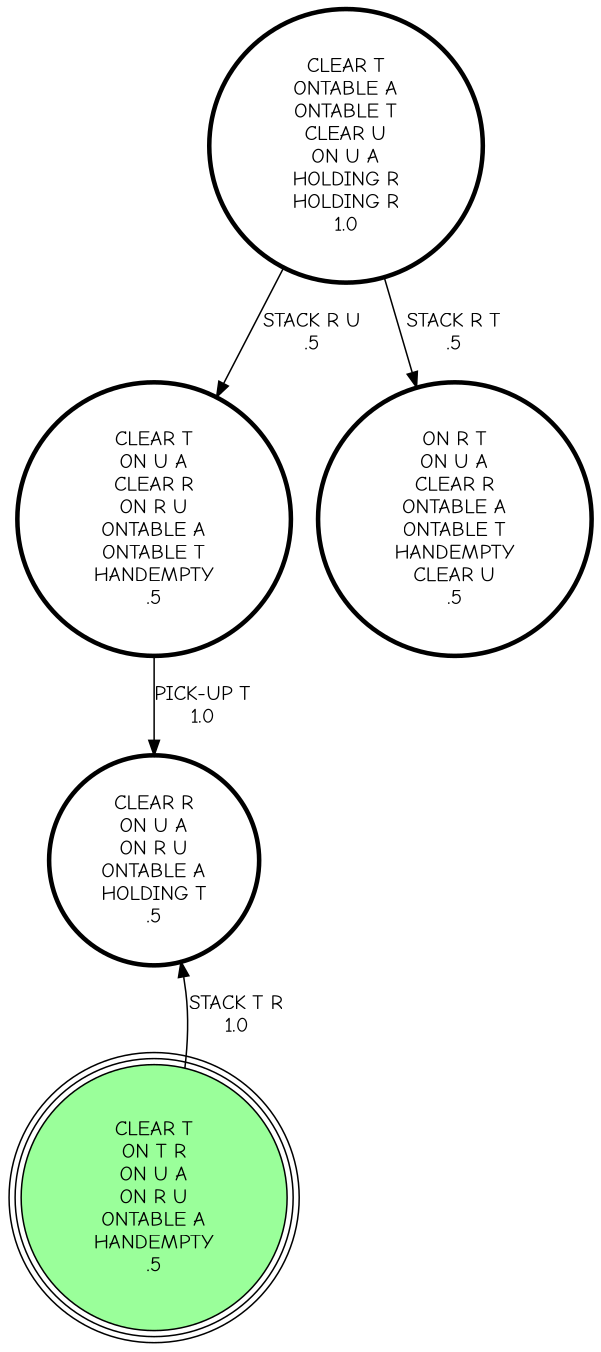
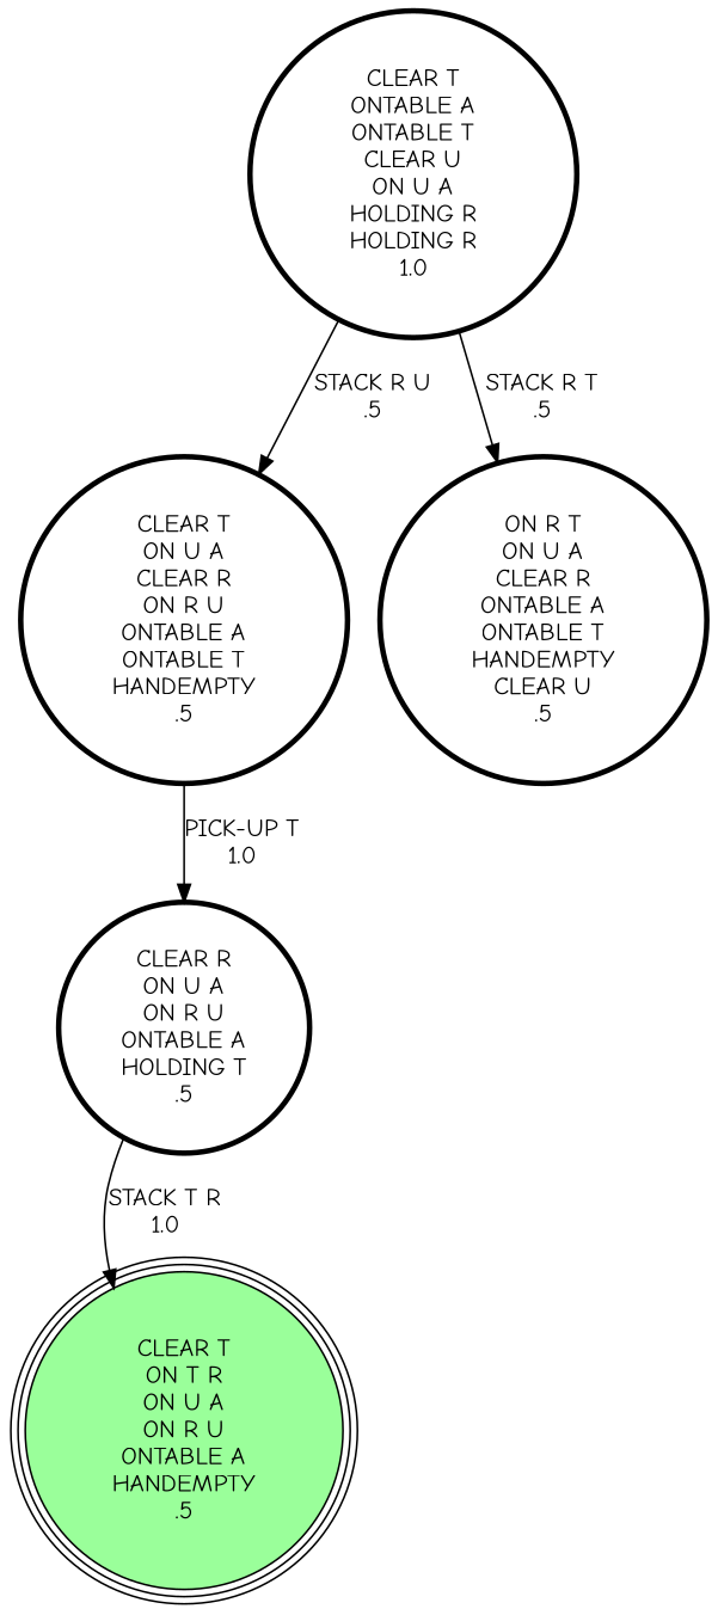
  digraph {
    fontname="Comic Neue"
    node [penwidth=3 shape=circle fontname="Comic Neue"]
    edge [fontname="Comic Neue"]
    "CLEAR R\nON U A\nON R U\nONTABLE A\nHOLDING T\n.5\n"
    "CLEAR T\nON T R\nON U A\nON R U\nONTABLE A\nHANDEMPTY\n.5\n" [fillcolor=palegreen1 peripheries=3 style=filled penwidth=""]
    "CLEAR T\nONTABLE A\nONTABLE T\nCLEAR U\nON U A\nHOLDING R\nHOLDING R\n1.0\n"
    "CLEAR T\nON U A\nCLEAR R\nON R U\nONTABLE A\nONTABLE T\nHANDEMPTY\n.5\n"
    "ON R T\nON U A\nCLEAR R\nONTABLE A\nONTABLE T\nHANDEMPTY\nCLEAR U\n.5\n"
-   "CLEAR T\nON T R\nON U A\nON R U\nONTABLE A\nHANDEMPTY\n.5\n" -> "CLEAR R\nON U A\nON R U\nONTABLE A\nHOLDING T\n.5\n" [label="STACK T R\n1.0\n"]
+   "CLEAR R\nON U A\nON R U\nONTABLE A\nHOLDING T\n.5\n" -> "CLEAR T\nON T R\nON U A\nON R U\nONTABLE A\nHANDEMPTY\n.5\n" [label="STACK T R\n1.0\n"]
    "CLEAR T\nONTABLE A\nONTABLE T\nCLEAR U\nON U A\nHOLDING R\nHOLDING R\n1.0\n" -> "CLEAR T\nON U A\nCLEAR R\nON R U\nONTABLE A\nONTABLE T\nHANDEMPTY\n.5\n" [label="STACK R U\n.5\n"]
    "CLEAR T\nONTABLE A\nONTABLE T\nCLEAR U\nON U A\nHOLDING R\nHOLDING R\n1.0\n" -> "ON R T\nON U A\nCLEAR R\nONTABLE A\nONTABLE T\nHANDEMPTY\nCLEAR U\n.5\n" [label="STACK R T\n.5\n"]
    "CLEAR T\nON U A\nCLEAR R\nON R U\nONTABLE A\nONTABLE T\nHANDEMPTY\n.5\n" -> "CLEAR R\nON U A\nON R U\nONTABLE A\nHOLDING T\n.5\n" [label="PICK-UP T\n1.0\n"]
  }
